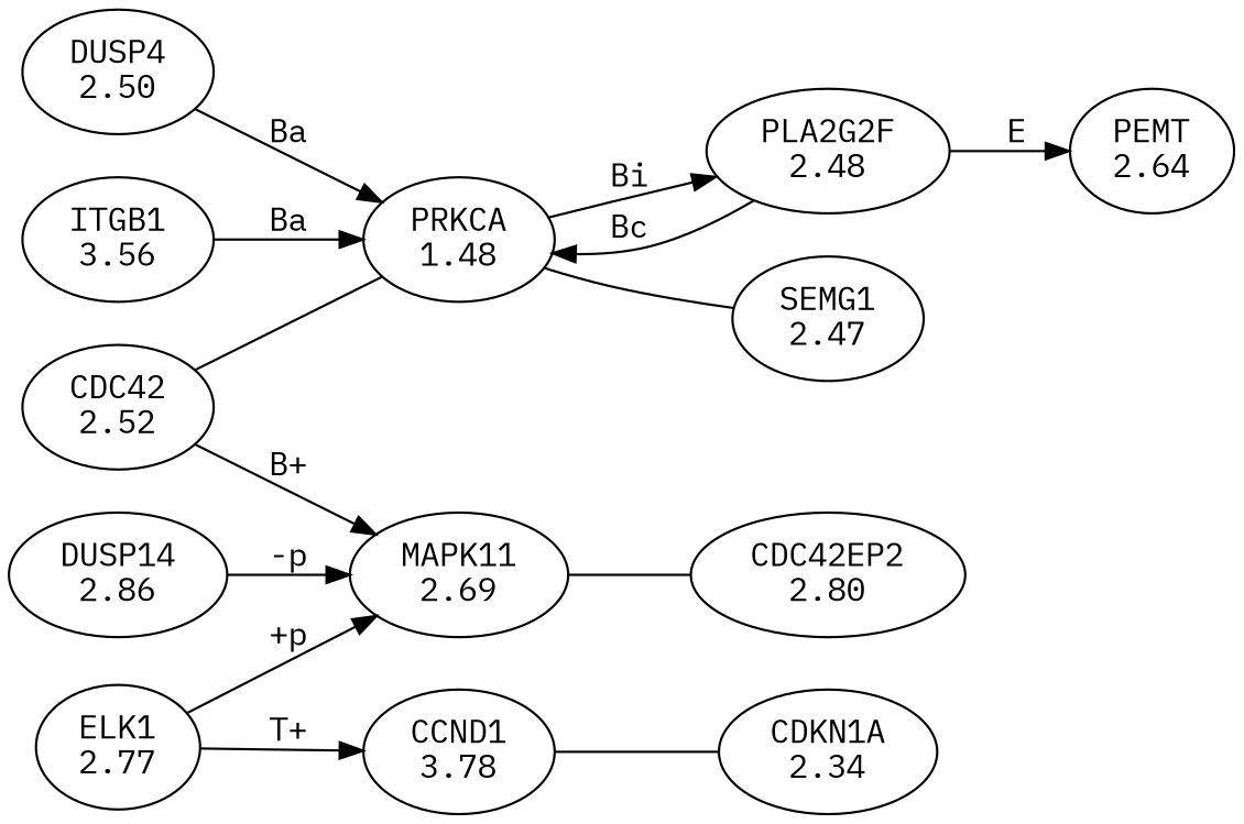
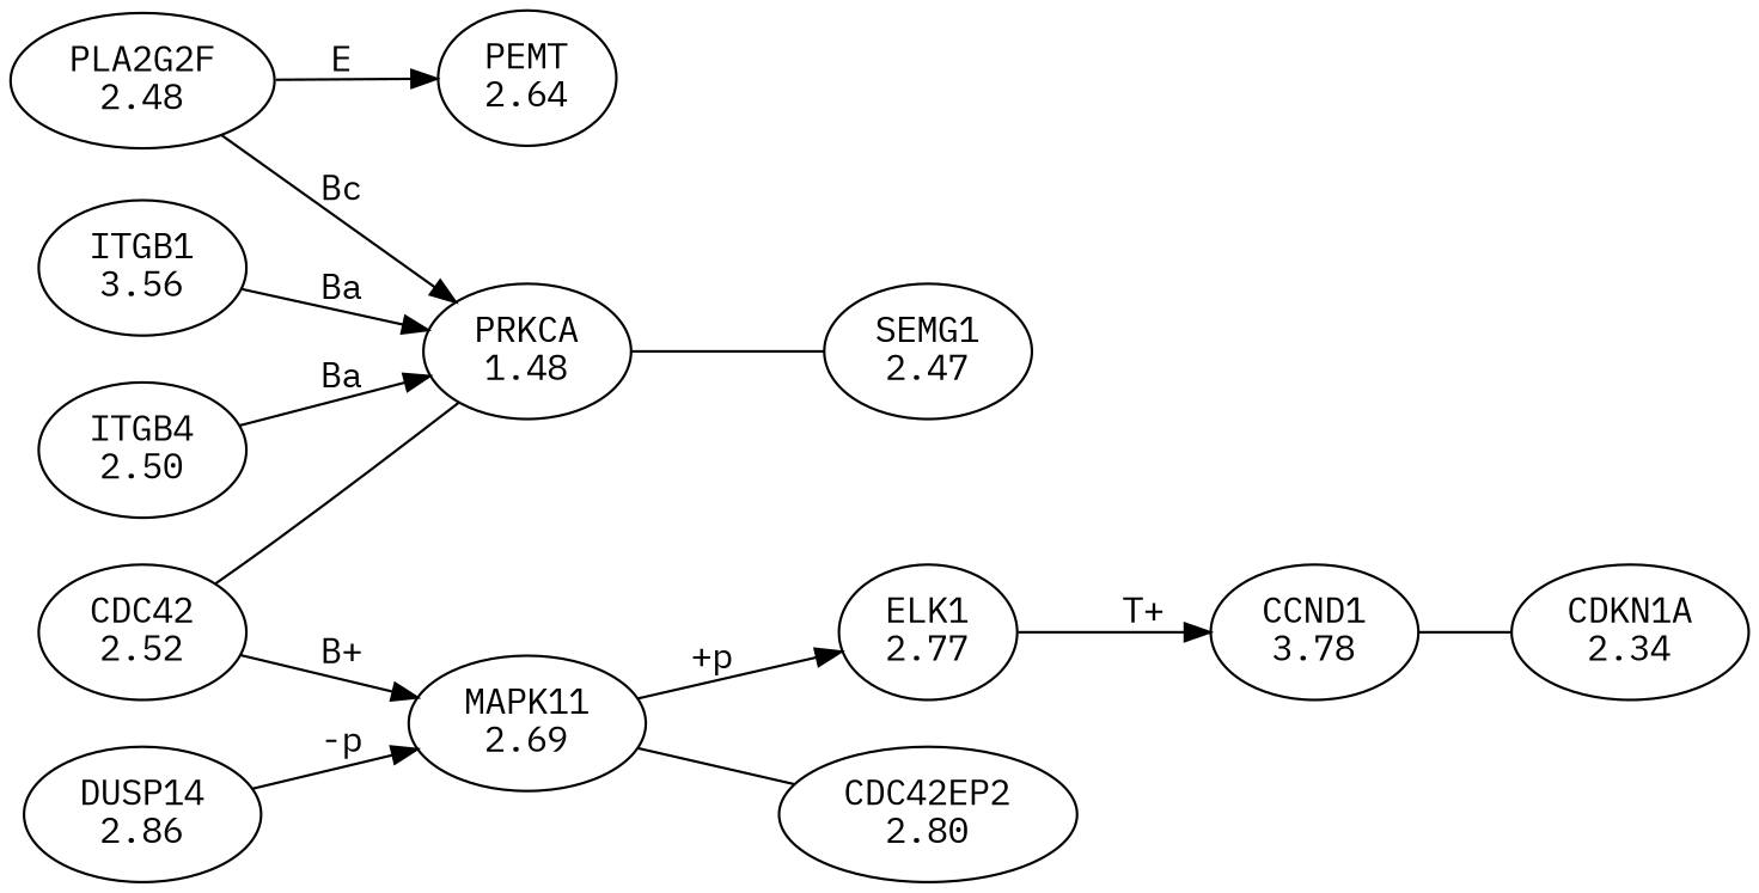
  digraph {
    fontname="IBM Plex Mono"
    rankdir=LR
    node [fontname="IBM Plex Mono"]
    edge [fontname="IBM Plex Mono"]
    n1 [label="PRKCA\n1.48"]
    n2 [label="PLA2G2F\n2.48"]
    n3 [label="SEMG1\n2.47"]
    n4 [label="PEMT\n2.64"]
    n5 [label="ITGB1\n3.56"]
    n6 [label="CDC42\n2.52"]
    n7 [label="MAPK11\n2.69"]
    n8 [label="CDC42EP2\n2.80"]
    n9 [label="ELK1\n2.77"]
    n10 [label="CCND1\n3.78"]
    n11 [label="DUSP14\n2.86"]
    n12 [label="CDKN1A\n2.34"]
-   n13 [label="DUSP4\n2.50"]
-   n1 -> n2 [label=Bi]
+   n13 [label="ITGB4\n2.50"]
    n1 -> n3 [arrowhead=none]
    n2 -> n1 [label=Bc]
    n2 -> n4 [label=E]
    n5 -> n1 [label=Ba]
    n6 -> n1 [arrowhead=none]
    n6 -> n7 [label="B+"]
    n7 -> n8 [arrowhead=none]
-   n9 -> n7 [label="+p"]
+   n7 -> n9 [label="+p"]
    n9 -> n10 [label="T+"]
    n10 -> n12 [arrowhead=none]
    n11 -> n7 [label="-p"]
    n13 -> n1 [label=Ba]
  }
